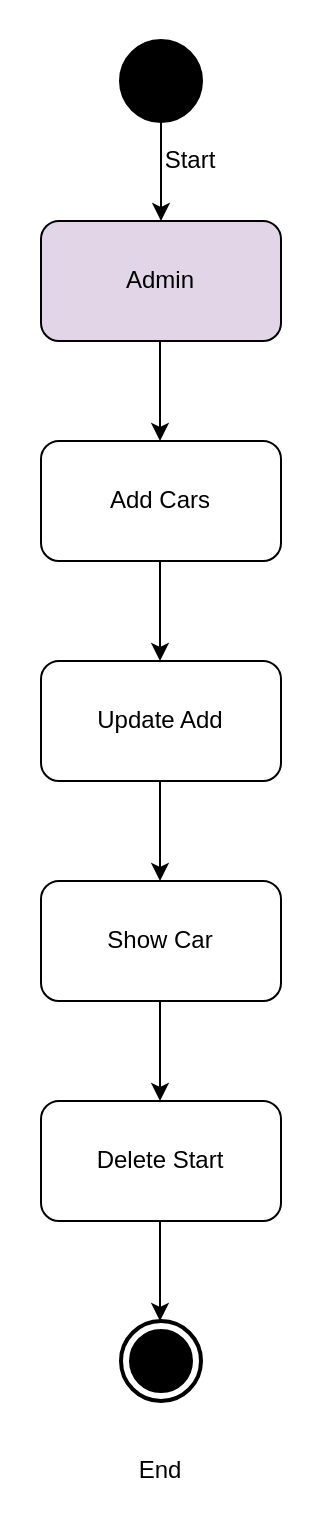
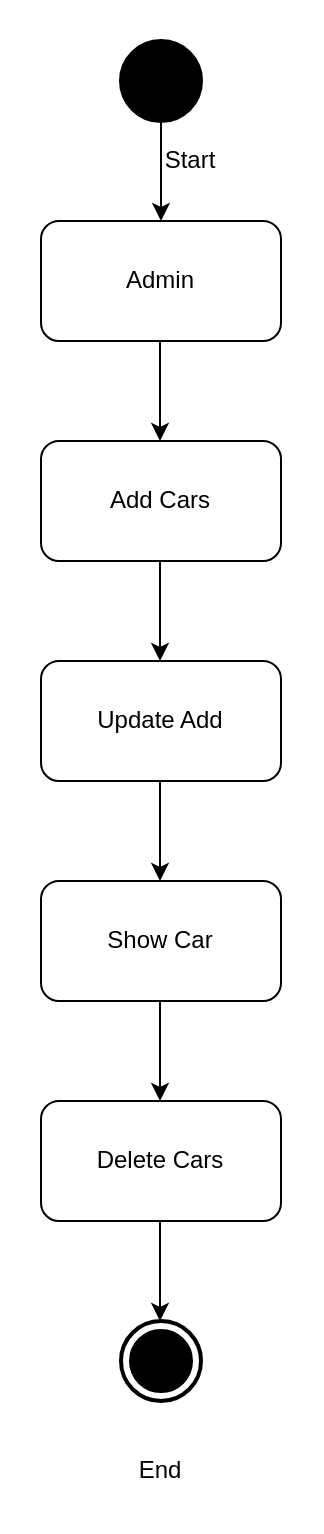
  <mxCell id="0" />
  <mxCell id="1" parent="0" />
  <mxCell id="2" value="" style="shape=ellipse;html=1;fillColor=#000000;strokeWidth=2;verticalLabelPosition=bottom;verticalAlignment=top;perimeter=ellipsePerimeter;" vertex="1" parent="1"><mxGeometry x="60" y="20" width="40" height="40" as="geometry" /></mxCell>
  <mxCell id="3" value="Start" style="text;html=1;strokeColor=none;fillColor=none;align=center;verticalAlign=middle;whiteSpace=wrap;rounded=0;" vertex="1" parent="1"><mxGeometry x="75" y="70" width="40" height="20" as="geometry" /></mxCell>
- <mxCell id="4" value="Admin" style="rounded=1;whiteSpace=wrap;html=1;fillColor=#e1d5e7;" vertex="1" parent="1"><mxGeometry x="20" y="110" width="120" height="60" as="geometry" /></mxCell>
+ <mxCell id="4" value="Admin" style="rounded=1;whiteSpace=wrap;html=1;" vertex="1" parent="1"><mxGeometry x="20" y="110" width="120" height="60" as="geometry" /></mxCell>
  <mxCell id="5" value="Add Cars" style="rounded=1;whiteSpace=wrap;html=1;" vertex="1" parent="1"><mxGeometry x="20" y="220" width="120" height="60" as="geometry" /></mxCell>
  <mxCell id="6" value="Update Add" style="rounded=1;whiteSpace=wrap;html=1;" vertex="1" parent="1"><mxGeometry x="20" y="330" width="120" height="60" as="geometry" /></mxCell>
  <mxCell id="7" value="Show Car" style="rounded=1;whiteSpace=wrap;html=1;" vertex="1" parent="1"><mxGeometry x="20" y="440" width="120" height="60" as="geometry" /></mxCell>
  <mxCell id="8" value="" style="endArrow=classic;html=1;exitX=0.5;exitY=1;exitDx=0;exitDy=0;entryX=0.5;entryY=0;entryDx=0;entryDy=0;" edge="1" parent="1" source="2" target="4"><mxGeometry width="50" height="50" relative="1" as="geometry"><mxPoint x="-60" y="150" as="sourcePoint" /><mxPoint x="-10" y="100" as="targetPoint" /></mxGeometry></mxCell>
  <mxCell id="9" value="" style="endArrow=classic;html=1;exitX=0.5;exitY=1;exitDx=0;exitDy=0;entryX=0.5;entryY=0;entryDx=0;entryDy=0;" edge="1" parent="1"><mxGeometry width="50" height="50" relative="1" as="geometry"><mxPoint x="79.5" y="170" as="sourcePoint" /><mxPoint x="79.5" y="220" as="targetPoint" /></mxGeometry></mxCell>
  <mxCell id="10" value="" style="endArrow=classic;html=1;exitX=0.5;exitY=1;exitDx=0;exitDy=0;entryX=0.5;entryY=0;entryDx=0;entryDy=0;" edge="1" parent="1"><mxGeometry width="50" height="50" relative="1" as="geometry"><mxPoint x="79.5" y="280" as="sourcePoint" /><mxPoint x="79.5" y="330" as="targetPoint" /></mxGeometry></mxCell>
  <mxCell id="11" value="" style="endArrow=classic;html=1;exitX=0.5;exitY=1;exitDx=0;exitDy=0;entryX=0.5;entryY=0;entryDx=0;entryDy=0;" edge="1" parent="1"><mxGeometry width="50" height="50" relative="1" as="geometry"><mxPoint x="79.5" y="390" as="sourcePoint" /><mxPoint x="79.5" y="440" as="targetPoint" /></mxGeometry></mxCell>
- <mxCell id="12" value="Delete Start" style="rounded=1;whiteSpace=wrap;html=1;" vertex="1" parent="1"><mxGeometry x="20" y="550" width="120" height="60" as="geometry" /></mxCell>
+ <mxCell id="12" value="Delete Cars" style="rounded=1;whiteSpace=wrap;html=1;" vertex="1" parent="1"><mxGeometry x="20" y="550" width="120" height="60" as="geometry" /></mxCell>
  <mxCell id="13" value="" style="html=1;shape=mxgraph.sysml.actFinal;strokeWidth=2;verticalLabelPosition=bottom;verticalAlignment=top;" vertex="1" parent="1"><mxGeometry x="60" y="660" width="40" height="40" as="geometry" /></mxCell>
  <mxCell id="14" value="" style="endArrow=classic;html=1;exitX=0.5;exitY=1;exitDx=0;exitDy=0;entryX=0.5;entryY=0;entryDx=0;entryDy=0;" edge="1" parent="1"><mxGeometry width="50" height="50" relative="1" as="geometry"><mxPoint x="79.5" y="610" as="sourcePoint" /><mxPoint x="79.5" y="660" as="targetPoint" /></mxGeometry></mxCell>
  <mxCell id="15" value="" style="endArrow=classic;html=1;exitX=0.5;exitY=1;exitDx=0;exitDy=0;entryX=0.5;entryY=0;entryDx=0;entryDy=0;" edge="1" parent="1"><mxGeometry width="50" height="50" relative="1" as="geometry"><mxPoint x="79.5" y="500" as="sourcePoint" /><mxPoint x="79.5" y="550" as="targetPoint" /></mxGeometry></mxCell>
  <mxCell id="16" value="End" style="text;html=1;strokeColor=none;fillColor=none;align=center;verticalAlign=middle;whiteSpace=wrap;rounded=0;" vertex="1" parent="1"><mxGeometry x="60" y="725" width="40" height="20" as="geometry" /></mxCell>
